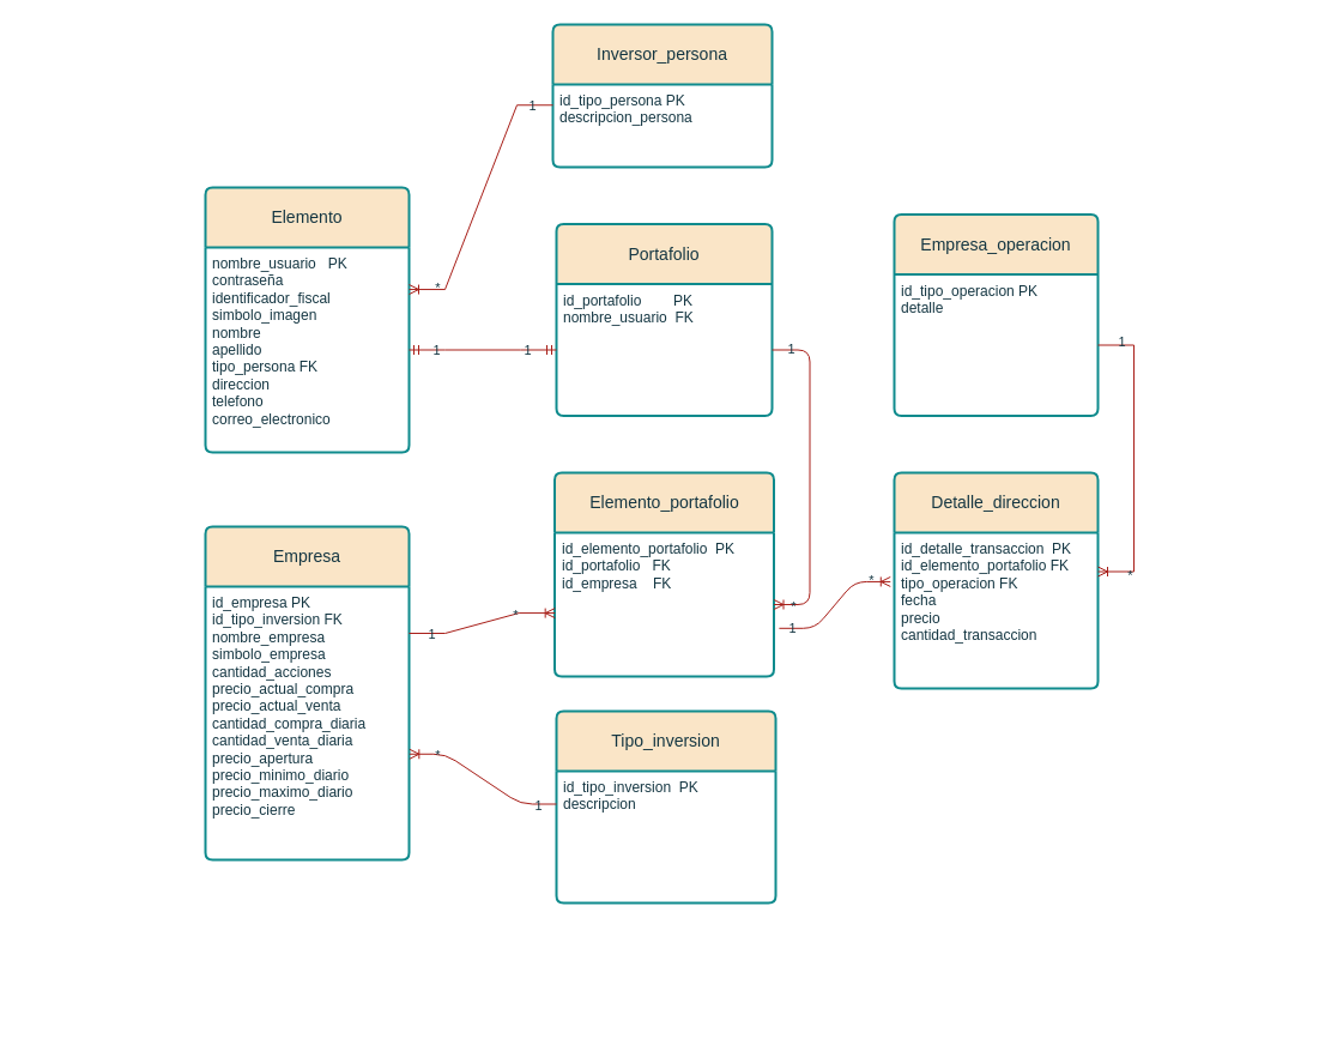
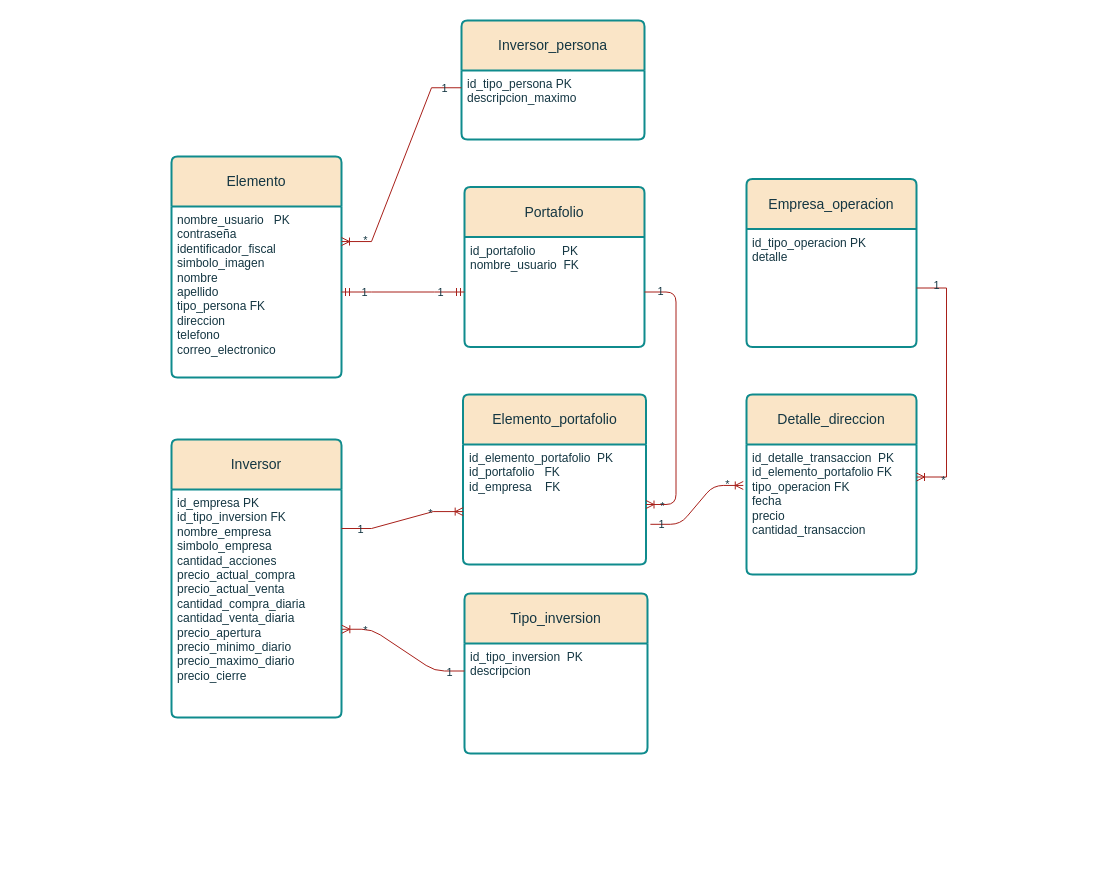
  <mxCell id="0" />
  <mxCell id="1" parent="0" />
  <mxCell id="2" value="" style="shape=partialRectangle;overflow=hidden;connectable=0;fillColor=none;top=0;left=0;bottom=0;right=0;align=left;spacingLeft=6;rounded=1;labelBackgroundColor=none;strokeColor=#0F8B8D;fontColor=#143642;" parent="1" vertex="1"><mxGeometry x="20" y="265" width="220" height="30" as="geometry"><mxRectangle width="220" height="30" as="alternateBounds" /></mxGeometry></mxCell>
  <mxCell id="3" value="" style="shape=partialRectangle;overflow=hidden;connectable=0;fillColor=none;top=0;left=0;bottom=0;right=0;align=left;spacingLeft=6;rounded=1;labelBackgroundColor=none;strokeColor=#0F8B8D;fontColor=#143642;" parent="1" vertex="1"><mxGeometry x="20" y="265" width="220" height="30" as="geometry"><mxRectangle width="220" height="30" as="alternateBounds" /></mxGeometry></mxCell>
  <mxCell id="4" value="" style="shape=partialRectangle;overflow=hidden;connectable=0;fillColor=none;top=0;left=0;bottom=0;right=0;align=left;spacingLeft=6;rounded=1;labelBackgroundColor=none;strokeColor=#0F8B8D;fontColor=#143642;" parent="1" vertex="1"><mxGeometry x="790" y="825" width="220" height="30" as="geometry"><mxRectangle width="220" height="30" as="alternateBounds" /></mxGeometry></mxCell>
  <mxCell id="5" value="Elemento" style="swimlane;childLayout=stackLayout;horizontal=1;startSize=50;horizontalStack=0;rounded=1;fontSize=14;fontStyle=0;strokeWidth=2;resizeParent=0;resizeLast=1;shadow=0;dashed=0;align=center;arcSize=4;whiteSpace=wrap;html=1;labelBackgroundColor=none;fillColor=#FAE5C7;strokeColor=#0F8B8D;fontColor=#143642;" parent="1" vertex="1"><mxGeometry x="171" y="156" width="170" height="221" as="geometry" /></mxCell>
  <mxCell id="6" value="nombre_usuario&amp;nbsp; &amp;nbsp;PK&lt;div&gt;contraseña&lt;br&gt;&lt;/div&gt;&lt;div&gt;identificador_fiscal&lt;br&gt;&lt;div&gt;&lt;div&gt;simbolo_imagen&lt;/div&gt;&lt;div&gt;nombre&lt;/div&gt;&lt;div&gt;apellido&lt;/div&gt;&lt;div&gt;tipo_persona FK&lt;/div&gt;&lt;div&gt;direccion&lt;br&gt;&lt;/div&gt;&lt;div&gt;telefono&lt;br&gt;&lt;/div&gt;&lt;div&gt;correo_electronico&lt;br&gt;&lt;/div&gt;&lt;/div&gt;&lt;/div&gt;" style="align=left;strokeColor=none;fillColor=none;spacingLeft=4;fontSize=12;verticalAlign=top;resizable=0;rotatable=0;part=1;html=1;rounded=1;labelBackgroundColor=none;fontColor=#143642;" parent="5" vertex="1"><mxGeometry y="50" width="170" height="171" as="geometry" /></mxCell>
  <mxCell id="7" value="Portafolio" style="swimlane;childLayout=stackLayout;horizontal=1;startSize=50;horizontalStack=0;rounded=1;fontSize=14;fontStyle=0;strokeWidth=2;resizeParent=0;resizeLast=1;shadow=0;dashed=0;align=center;arcSize=4;whiteSpace=wrap;html=1;labelBackgroundColor=none;fillColor=#FAE5C7;strokeColor=#0F8B8D;fontColor=#143642;" parent="1" vertex="1"><mxGeometry x="464" y="186.5" width="180" height="160" as="geometry" /></mxCell>
  <mxCell id="8" value="id_portafolio&amp;nbsp; &amp;nbsp; &amp;nbsp; &amp;nbsp; PK&lt;br&gt;&lt;div&gt;nombre_usuario&amp;nbsp; FK&lt;/div&gt;&lt;div&gt;&lt;br&gt;&lt;/div&gt;" style="align=left;strokeColor=none;fillColor=none;spacingLeft=4;fontSize=12;verticalAlign=top;resizable=0;rotatable=0;part=1;html=1;rounded=1;labelBackgroundColor=none;fontColor=#143642;" parent="7" vertex="1"><mxGeometry y="50" width="180" height="110" as="geometry" /></mxCell>
- <mxCell id="9" value="Empresa" style="swimlane;childLayout=stackLayout;horizontal=1;startSize=50;horizontalStack=0;rounded=1;fontSize=14;fontStyle=0;strokeWidth=2;resizeParent=0;resizeLast=1;shadow=0;dashed=0;align=center;arcSize=4;whiteSpace=wrap;html=1;labelBackgroundColor=none;fillColor=#FAE5C7;strokeColor=#0F8B8D;fontColor=#143642;" parent="1" vertex="1"><mxGeometry x="171" y="439" width="170" height="278" as="geometry" /></mxCell>
+ <mxCell id="9" value="Inversor" style="swimlane;childLayout=stackLayout;horizontal=1;startSize=50;horizontalStack=0;rounded=1;fontSize=14;fontStyle=0;strokeWidth=2;resizeParent=0;resizeLast=1;shadow=0;dashed=0;align=center;arcSize=4;whiteSpace=wrap;html=1;labelBackgroundColor=none;fillColor=#FAE5C7;strokeColor=#0F8B8D;fontColor=#143642;" parent="1" vertex="1"><mxGeometry x="171" y="439" width="170" height="278" as="geometry" /></mxCell>
  <mxCell id="10" value="id_empresa PK&lt;div&gt;id_tipo_inversion FK&lt;br&gt;&lt;div&gt;nombre_empresa&lt;/div&gt;&lt;div&gt;simbolo_empresa&lt;/div&gt;&lt;div&gt;cantidad_acciones&lt;/div&gt;&lt;div&gt;precio_actual_compra&lt;/div&gt;&lt;div&gt;precio_actual_venta&lt;/div&gt;&lt;div&gt;cantidad_compra_diaria&lt;br&gt;cantidad_venta_diaria&lt;/div&gt;&lt;div&gt;precio_apertura&lt;/div&gt;&lt;div&gt;precio_minimo_diario&lt;/div&gt;&lt;div&gt;precio_maximo_diario&lt;/div&gt;&lt;div&gt;precio_cierre&amp;nbsp;&lt;/div&gt;&lt;/div&gt;" style="align=left;strokeColor=none;fillColor=none;spacingLeft=4;fontSize=12;verticalAlign=top;resizable=0;rotatable=0;part=1;html=1;rounded=1;labelBackgroundColor=none;fontColor=#143642;" parent="9" vertex="1"><mxGeometry y="50" width="170" height="228" as="geometry" /></mxCell>
  <mxCell id="11" value="Tipo_inversion" style="swimlane;childLayout=stackLayout;horizontal=1;startSize=50;horizontalStack=0;rounded=1;fontSize=14;fontStyle=0;strokeWidth=2;resizeParent=0;resizeLast=1;shadow=0;dashed=0;align=center;arcSize=4;whiteSpace=wrap;html=1;labelBackgroundColor=none;fillColor=#FAE5C7;strokeColor=#0F8B8D;fontColor=#143642;" parent="1" vertex="1"><mxGeometry x="464" y="593" width="183" height="160" as="geometry" /></mxCell>
  <mxCell id="12" value="id_tipo_inversion&amp;nbsp; PK&amp;nbsp; &amp;nbsp;&lt;div&gt;descripcion&lt;/div&gt;" style="align=left;strokeColor=none;fillColor=none;spacingLeft=4;fontSize=12;verticalAlign=top;resizable=0;rotatable=0;part=1;html=1;rounded=1;labelBackgroundColor=none;fontColor=#143642;" parent="11" vertex="1"><mxGeometry y="50" width="183" height="110" as="geometry" /></mxCell>
  <mxCell id="13" value="Detalle_direccion" style="swimlane;childLayout=stackLayout;horizontal=1;startSize=50;horizontalStack=0;rounded=1;fontSize=14;fontStyle=0;strokeWidth=2;resizeParent=0;resizeLast=1;shadow=0;dashed=0;align=center;arcSize=4;whiteSpace=wrap;html=1;labelBackgroundColor=none;fillColor=#FAE5C7;strokeColor=#0F8B8D;fontColor=#143642;" parent="1" vertex="1"><mxGeometry x="746" y="394" width="170" height="180" as="geometry" /></mxCell>
  <mxCell id="14" value="id_detalle_transaccion&amp;nbsp; PK&lt;div&gt;id_elemento_portafolio FK&lt;br&gt;&lt;/div&gt;&lt;div&gt;tipo_operacion FK&lt;/div&gt;&lt;div&gt;fecha&lt;/div&gt;&lt;div&gt;precio&lt;/div&gt;&lt;div&gt;cantidad_transaccion&lt;/div&gt;" style="align=left;strokeColor=none;fillColor=none;spacingLeft=4;fontSize=12;verticalAlign=top;resizable=0;rotatable=0;part=1;html=1;rounded=1;labelBackgroundColor=none;fontColor=#143642;" parent="13" vertex="1"><mxGeometry y="50" width="170" height="130" as="geometry" /></mxCell>
  <mxCell id="15" value="Elemento_portafolio" style="swimlane;childLayout=stackLayout;horizontal=1;startSize=50;horizontalStack=0;rounded=1;fontSize=14;fontStyle=0;strokeWidth=2;resizeParent=0;resizeLast=1;shadow=0;dashed=0;align=center;arcSize=4;whiteSpace=wrap;html=1;labelBackgroundColor=none;fillColor=#FAE5C7;strokeColor=#0F8B8D;fontColor=#143642;" parent="1" vertex="1"><mxGeometry x="462.5" y="394" width="183" height="170" as="geometry" /></mxCell>
  <mxCell id="16" value="&lt;div&gt;id_elemento_portafolio&amp;nbsp; PK&lt;/div&gt;&lt;div&gt;id_portafolio&amp;nbsp; &amp;nbsp;FK&lt;/div&gt;&lt;div&gt;id_empresa&amp;nbsp; &amp;nbsp; FK&lt;/div&gt;&lt;div&gt;&lt;br&gt;&lt;/div&gt;&lt;div&gt;&lt;br&gt;&lt;/div&gt;&lt;div&gt;&lt;br&gt;&lt;/div&gt;" style="align=left;strokeColor=none;fillColor=none;spacingLeft=4;fontSize=12;verticalAlign=top;resizable=0;rotatable=0;part=1;html=1;rounded=1;labelBackgroundColor=none;fontColor=#143642;" parent="15" vertex="1"><mxGeometry y="50" width="183" height="120" as="geometry" /></mxCell>
  <mxCell id="17" value="" style="edgeStyle=entityRelationEdgeStyle;fontSize=12;html=1;endArrow=ERoneToMany;rounded=1;labelBackgroundColor=none;strokeColor=#A8201A;fontColor=default;" parent="1" source="8" target="16" edge="1"><mxGeometry width="100" height="100" relative="1" as="geometry"><mxPoint x="536" y="599.25" as="sourcePoint" /><mxPoint x="636" y="499.25" as="targetPoint" /><Array as="points"><mxPoint x="761" y="503" /><mxPoint x="749" y="224" /><mxPoint x="766" y="224" /><mxPoint x="766" y="241" /><mxPoint x="766" y="224" /><mxPoint x="766" y="207" /><mxPoint x="766" y="207" /><mxPoint x="901" y="343" /></Array></mxGeometry></mxCell>
  <mxCell id="18" value="&amp;nbsp; 1&amp;nbsp;&amp;nbsp;" style="edgeLabel;html=1;align=center;verticalAlign=middle;resizable=0;points=[];rounded=1;labelBackgroundColor=none;fontColor=#143642;" parent="17" vertex="1" connectable="0"><mxGeometry x="-0.893" y="1" relative="1" as="geometry"><mxPoint as="offset" /></mxGeometry></mxCell>
  <mxCell id="19" value="&amp;nbsp; *&amp;nbsp;&amp;nbsp;" style="edgeLabel;html=1;align=center;verticalAlign=middle;resizable=0;points=[];rounded=1;labelBackgroundColor=none;fontColor=#143642;" parent="17" vertex="1" connectable="0"><mxGeometry x="0.855" y="1" relative="1" as="geometry"><mxPoint x="-4" as="offset" /></mxGeometry></mxCell>
  <mxCell id="20" value="" style="edgeStyle=entityRelationEdgeStyle;fontSize=12;html=1;endArrow=ERoneToMany;rounded=1;exitX=0;exitY=0.25;exitDx=0;exitDy=0;entryX=1.002;entryY=0.613;entryDx=0;entryDy=0;entryPerimeter=0;labelBackgroundColor=none;strokeColor=#A8201A;fontColor=default;" parent="1" source="12" target="10" edge="1"><mxGeometry width="100" height="100" relative="1" as="geometry"><mxPoint x="256" y="313" as="sourcePoint" /><mxPoint x="356" y="213" as="targetPoint" /></mxGeometry></mxCell>
  <mxCell id="21" value="&amp;nbsp; *&amp;nbsp;&amp;nbsp;" style="edgeLabel;html=1;align=center;verticalAlign=middle;resizable=0;points=[];rounded=1;labelBackgroundColor=none;fontColor=#143642;" parent="20" vertex="1" connectable="0"><mxGeometry x="0.847" y="1" relative="1" as="geometry"><mxPoint x="13" as="offset" /></mxGeometry></mxCell>
  <mxCell id="22" value="&amp;nbsp; 1&amp;nbsp;&amp;nbsp;" style="edgeLabel;html=1;align=center;verticalAlign=middle;resizable=0;points=[];labelBackgroundColor=none;fontColor=#143642;" parent="20" vertex="1" connectable="0"><mxGeometry x="-0.765" y="1" relative="1" as="geometry"><mxPoint as="offset" /></mxGeometry></mxCell>
  <mxCell id="23" value="" style="edgeStyle=entityRelationEdgeStyle;fontSize=12;html=1;endArrow=ERoneToMany;rounded=1;entryX=-0.019;entryY=0.315;entryDx=0;entryDy=0;exitX=1.024;exitY=0.665;exitDx=0;exitDy=0;entryPerimeter=0;exitPerimeter=0;labelBackgroundColor=none;strokeColor=#A8201A;fontColor=default;" parent="1" source="16" target="14" edge="1"><mxGeometry width="100" height="100" relative="1" as="geometry"><mxPoint x="991" y="445" as="sourcePoint" /><mxPoint x="836" y="833" as="targetPoint" /><Array as="points"><mxPoint x="1066" y="793" /><mxPoint x="987" y="547" /><mxPoint x="1055" y="615" /><mxPoint x="987" y="547" /><mxPoint x="1089" y="598" /></Array></mxGeometry></mxCell>
  <mxCell id="24" value="&amp;nbsp; *&amp;nbsp;&amp;nbsp;" style="edgeLabel;html=1;align=center;verticalAlign=middle;resizable=0;points=[];labelBackgroundColor=none;fontColor=#143642;" parent="23" vertex="1" connectable="0"><mxGeometry x="0.719" y="1" relative="1" as="geometry"><mxPoint as="offset" /></mxGeometry></mxCell>
  <mxCell id="25" value="&amp;nbsp; 1&amp;nbsp;&amp;nbsp;" style="edgeLabel;html=1;align=center;verticalAlign=middle;resizable=0;points=[];labelBackgroundColor=none;fontColor=#143642;" parent="23" vertex="1" connectable="0"><mxGeometry x="-0.8" relative="1" as="geometry"><mxPoint as="offset" /></mxGeometry></mxCell>
  <mxCell id="26" value="Empresa_operacion" style="swimlane;childLayout=stackLayout;horizontal=1;startSize=50;horizontalStack=0;rounded=1;fontSize=14;fontStyle=0;strokeWidth=2;resizeParent=0;resizeLast=1;shadow=0;dashed=0;align=center;arcSize=4;whiteSpace=wrap;html=1;labelBackgroundColor=none;fillColor=#FAE5C7;strokeColor=#0F8B8D;fontColor=#143642;" parent="1" vertex="1"><mxGeometry x="746" y="178.5" width="170" height="168" as="geometry" /></mxCell>
  <mxCell id="27" value="id_tipo_operacion PK&amp;nbsp;&lt;div&gt;detalle&lt;/div&gt;" style="align=left;strokeColor=none;fillColor=none;spacingLeft=4;fontSize=12;verticalAlign=top;resizable=0;rotatable=0;part=1;html=1;labelBackgroundColor=none;fontColor=#143642;" parent="26" vertex="1"><mxGeometry y="50" width="170" height="118" as="geometry" /></mxCell>
  <mxCell id="28" value="Inversor_persona" style="swimlane;childLayout=stackLayout;horizontal=1;startSize=50;horizontalStack=0;rounded=1;fontSize=14;fontStyle=0;strokeWidth=2;resizeParent=0;resizeLast=1;shadow=0;dashed=0;align=center;arcSize=4;whiteSpace=wrap;html=1;labelBackgroundColor=none;fillColor=#FAE5C7;strokeColor=#0F8B8D;fontColor=#143642;" parent="1" vertex="1"><mxGeometry x="461" y="20" width="183" height="119" as="geometry" /></mxCell>
- <mxCell id="29" value="id_tipo_persona PK&lt;div&gt;descripcion_persona&lt;/div&gt;" style="align=left;strokeColor=none;fillColor=none;spacingLeft=4;fontSize=12;verticalAlign=top;resizable=0;rotatable=0;part=1;html=1;labelBackgroundColor=none;fontColor=#143642;" parent="28" vertex="1"><mxGeometry y="50" width="183" height="69" as="geometry" /></mxCell>
+ <mxCell id="29" value="id_tipo_persona PK&lt;div&gt;descripcion_maximo&lt;/div&gt;" style="align=left;strokeColor=none;fillColor=none;spacingLeft=4;fontSize=12;verticalAlign=top;resizable=0;rotatable=0;part=1;html=1;labelBackgroundColor=none;fontColor=#143642;" parent="28" vertex="1"><mxGeometry y="50" width="183" height="69" as="geometry" /></mxCell>
  <mxCell id="30" value="" style="edgeStyle=entityRelationEdgeStyle;fontSize=12;html=1;endArrow=ERmandOne;startArrow=ERmandOne;rounded=0;exitX=1;exitY=0.5;exitDx=0;exitDy=0;entryX=0;entryY=0.5;entryDx=0;entryDy=0;labelBackgroundColor=none;strokeColor=#A8201A;fontColor=default;" parent="1" source="6" target="8" edge="1"><mxGeometry width="100" height="100" relative="1" as="geometry"><mxPoint x="341" y="307" as="sourcePoint" /><mxPoint x="441" y="207" as="targetPoint" /></mxGeometry></mxCell>
  <mxCell id="31" value="&amp;nbsp; 1&amp;nbsp;&amp;nbsp;" style="edgeLabel;html=1;align=center;verticalAlign=middle;resizable=0;points=[];labelBackgroundColor=none;fontColor=#143642;" parent="30" vertex="1" connectable="0"><mxGeometry x="-0.638" relative="1" as="geometry"><mxPoint as="offset" /></mxGeometry></mxCell>
  <mxCell id="32" value="&amp;nbsp; 1&amp;nbsp;&amp;nbsp;" style="edgeLabel;html=1;align=center;verticalAlign=middle;resizable=0;points=[];labelBackgroundColor=none;fontColor=#143642;" parent="30" vertex="1" connectable="0"><mxGeometry x="0.592" relative="1" as="geometry"><mxPoint as="offset" /></mxGeometry></mxCell>
  <mxCell id="33" value="" style="edgeStyle=entityRelationEdgeStyle;fontSize=12;html=1;endArrow=ERoneToMany;rounded=0;entryX=0.001;entryY=0.559;entryDx=0;entryDy=0;entryPerimeter=0;labelBackgroundColor=none;strokeColor=#A8201A;fontColor=default;" parent="1" target="16" edge="1"><mxGeometry width="100" height="100" relative="1" as="geometry"><mxPoint x="341" y="528" as="sourcePoint" /><mxPoint x="441" y="428" as="targetPoint" /></mxGeometry></mxCell>
  <mxCell id="34" value="&amp;nbsp; 1&amp;nbsp;&amp;nbsp;" style="edgeLabel;html=1;align=center;verticalAlign=middle;resizable=0;points=[];labelBackgroundColor=none;fontColor=#143642;" parent="33" vertex="1" connectable="0"><mxGeometry x="-0.781" relative="1" as="geometry"><mxPoint x="4" as="offset" /></mxGeometry></mxCell>
  <mxCell id="35" value="&amp;nbsp; *&amp;nbsp;&amp;nbsp;" style="edgeLabel;html=1;align=center;verticalAlign=middle;resizable=0;points=[];labelBackgroundColor=none;fontColor=#143642;" parent="33" vertex="1" connectable="0"><mxGeometry x="0.68" y="-1" relative="1" as="geometry"><mxPoint x="-13" as="offset" /></mxGeometry></mxCell>
  <mxCell id="36" value="" style="edgeStyle=entityRelationEdgeStyle;fontSize=12;html=1;endArrow=ERoneToMany;rounded=0;exitX=1;exitY=0.5;exitDx=0;exitDy=0;entryX=1;entryY=0.25;entryDx=0;entryDy=0;labelBackgroundColor=none;strokeColor=#A8201A;fontColor=default;" parent="1" source="27" target="14" edge="1"><mxGeometry width="100" height="100" relative="1" as="geometry"><mxPoint x="1004" y="430" as="sourcePoint" /><mxPoint x="1004" y="241" as="targetPoint" /><Array as="points"><mxPoint x="1021" y="377" /></Array></mxGeometry></mxCell>
  <mxCell id="37" value="&amp;nbsp; 1&amp;nbsp;&amp;nbsp;" style="edgeLabel;html=1;align=center;verticalAlign=middle;resizable=0;points=[];labelBackgroundColor=none;fontColor=#143642;" parent="36" vertex="1" connectable="0"><mxGeometry x="-0.845" y="3" relative="1" as="geometry"><mxPoint as="offset" /></mxGeometry></mxCell>
  <mxCell id="38" value="&amp;nbsp; *&amp;nbsp;&amp;nbsp;" style="edgeLabel;html=1;align=center;verticalAlign=middle;resizable=0;points=[];labelBackgroundColor=none;fontColor=#143642;" parent="36" vertex="1" connectable="0"><mxGeometry x="0.795" y="3" relative="1" as="geometry"><mxPoint as="offset" /></mxGeometry></mxCell>
  <mxCell id="39" value="" style="edgeStyle=entityRelationEdgeStyle;fontSize=12;html=1;endArrow=ERoneToMany;rounded=0;exitX=0;exitY=0.25;exitDx=0;exitDy=0;entryX=1;entryY=0.205;entryDx=0;entryDy=0;entryPerimeter=0;labelBackgroundColor=none;strokeColor=#A8201A;fontColor=default;" parent="1" source="29" target="6" edge="1"><mxGeometry width="100" height="100" relative="1" as="geometry"><mxPoint x="336" y="129.5" as="sourcePoint" /><mxPoint x="436" y="29.5" as="targetPoint" /></mxGeometry></mxCell>
  <mxCell id="40" value="&amp;nbsp; 1&amp;nbsp;&amp;nbsp;" style="edgeLabel;html=1;align=center;verticalAlign=middle;resizable=0;points=[];labelBackgroundColor=none;fontColor=#143642;" parent="39" vertex="1" connectable="0"><mxGeometry x="-0.841" relative="1" as="geometry"><mxPoint as="offset" /></mxGeometry></mxCell>
  <mxCell id="41" value="&amp;nbsp; *&amp;nbsp;&amp;nbsp;" style="edgeLabel;html=1;align=center;verticalAlign=middle;resizable=0;points=[];labelBackgroundColor=none;fontColor=#143642;" parent="39" vertex="1" connectable="0"><mxGeometry x="0.798" y="-2" relative="1" as="geometry"><mxPoint as="offset" /></mxGeometry></mxCell>
